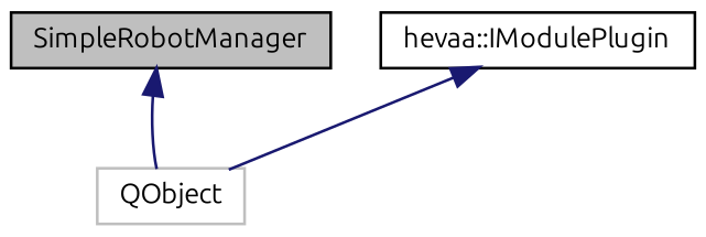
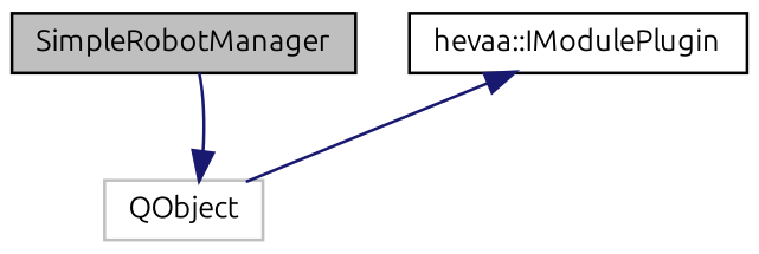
  digraph {
    fontname=Ubuntu
    node [color=black fillcolor=white fontname=Ubuntu fontsize=10 shape=record style=filled]
    edge [color=midnightblue dir=back fontname=Ubuntu fontsize=10 labelfontname=Helvetica labelfontsize=10 style=solid]
    n1 [fillcolor=grey75 fontcolor=black height=0.2 label=SimpleRobotManager width=0.4]
    n2 [color=grey75 height=0.2 label=QObject width=0.4]
    n3 [height=0.2 label="hevaa::IModulePlugin" width=0.4]
-   n1 -> n2
+   n2 -> n1
    n3 -> n2
  }
